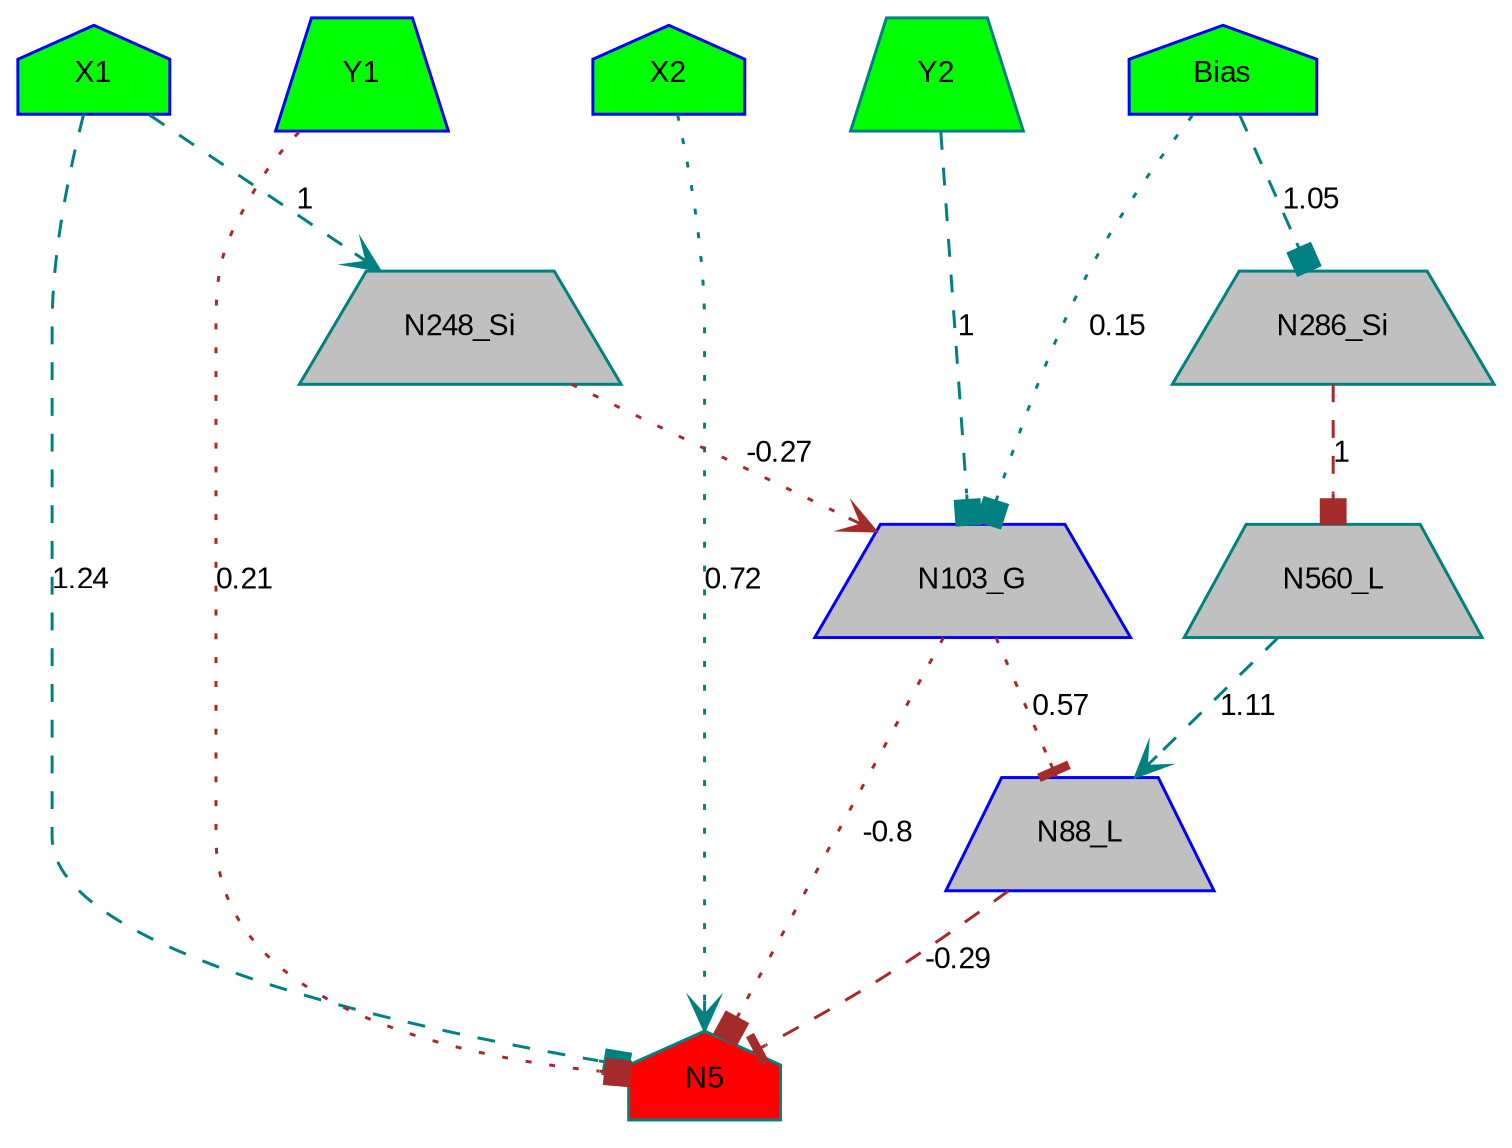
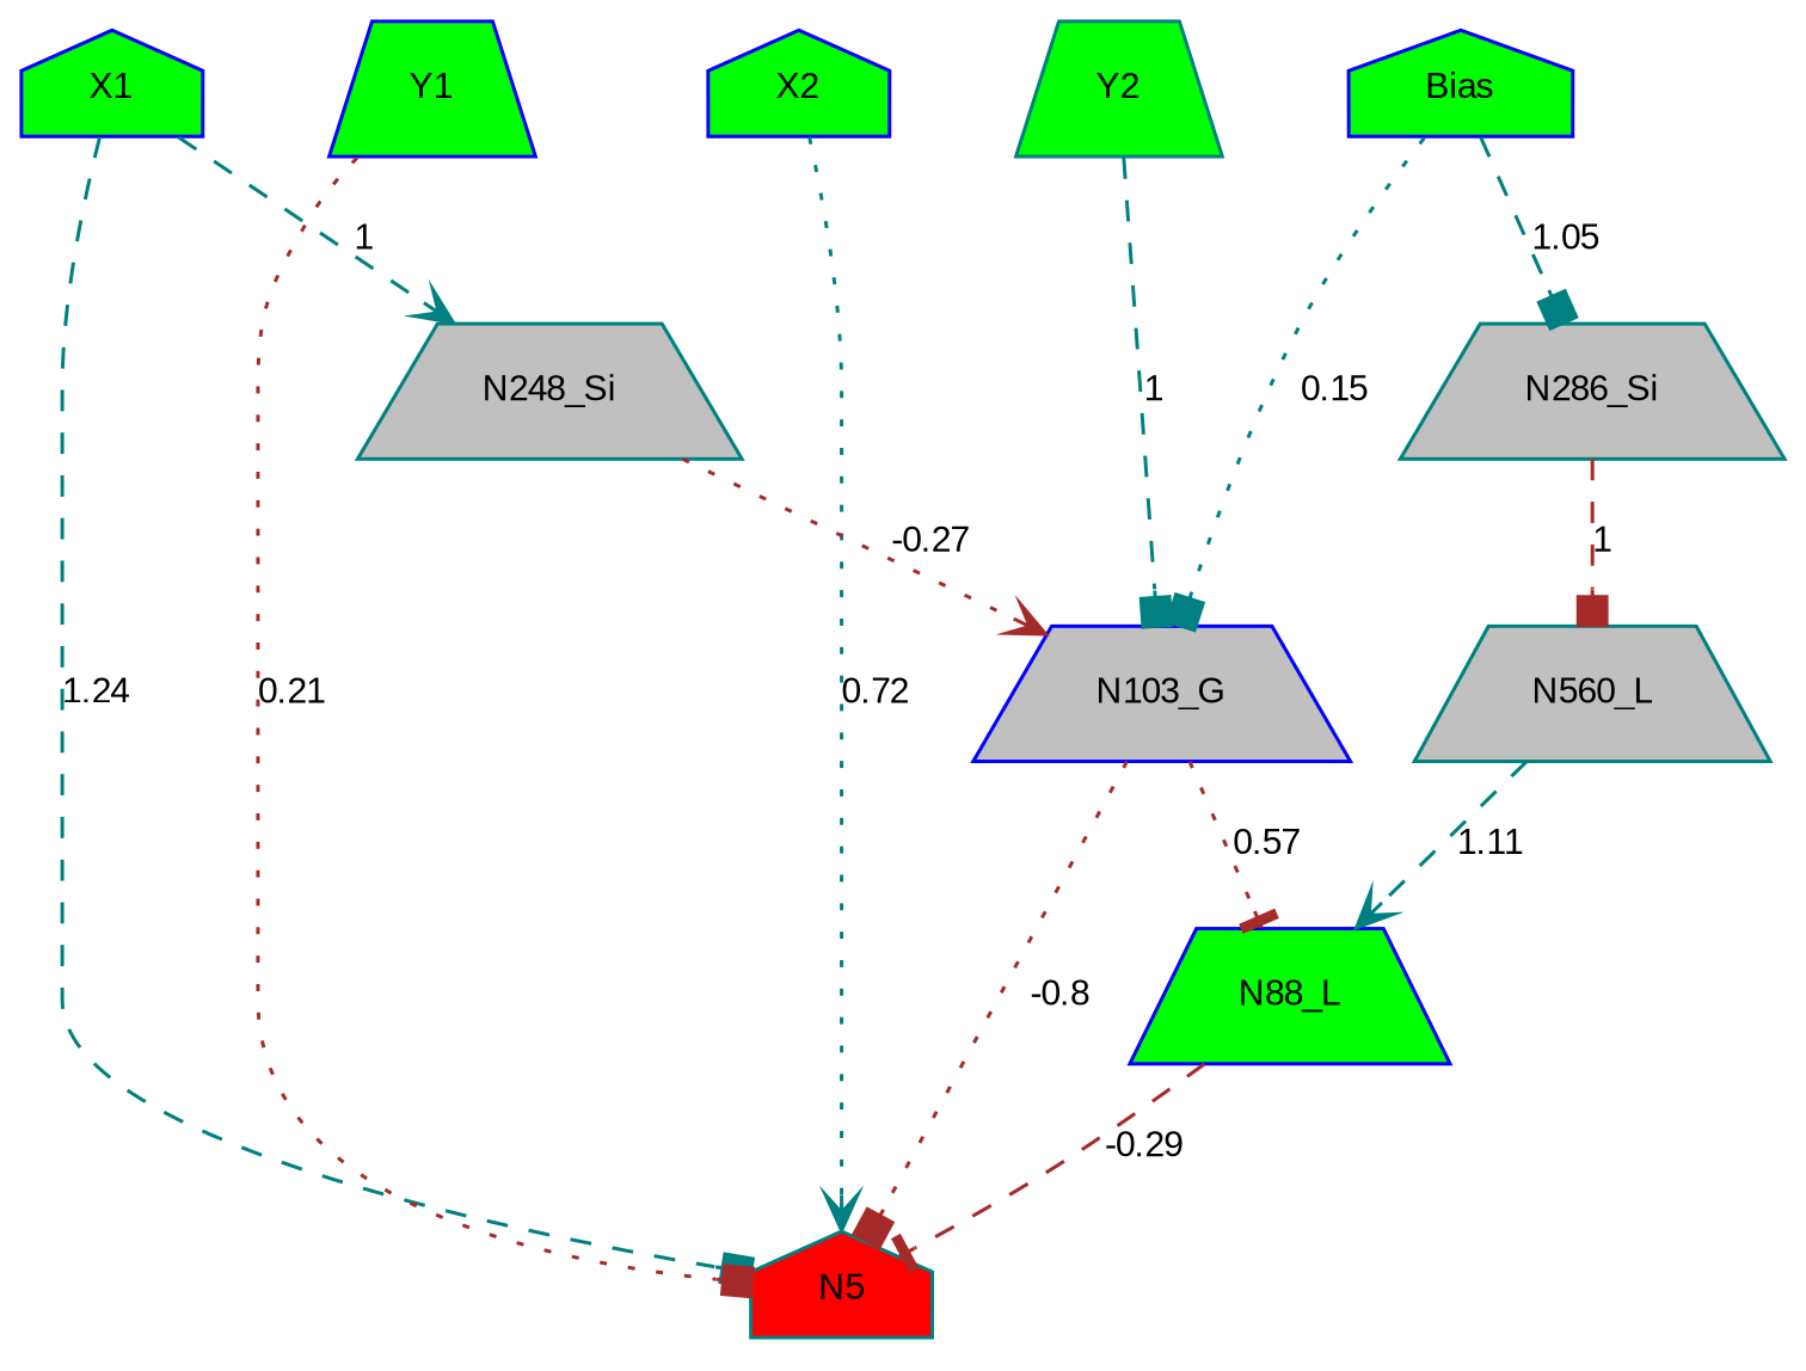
  digraph {
    fontname="Liberation Sans"
    node [color=blue fillcolor=green fontname="Liberation Sans" fontsize=10 shape=trapezium style=filled]
    edge [arrowhead=box color=teal fontname="Liberation Sans" fontsize=10 style=dashed]
    N5 [color=teal fillcolor=red height=0.1 shape=house width=0.1]
    n2 [height=0.1 label=Bias shape=house width=0.1]
    n3 [height=0.1 label=X1 shape=house width=0.1]
    n4 [height=0.1 label=Y1 width=0.1]
    n5 [height=0.1 label=X2 shape=house width=0.1]
    n6 [color=teal height=0.1 label=Y2 width=0.1]
    n7 [fillcolor=gray height=0.1 label=N103_G width=0.1]
    n8 [color=teal fillcolor=gray height=0.1 label=N286_Si width=0.1]
    n9 [color=teal fillcolor=gray height=0.1 label=N248_Si width=0.1]
-   n10 [fillcolor=gray height=0.1 label=N88_L width=0.1]
+   n10 [height=0.1 label=N88_L width=0.1]
    n11 [color=teal fillcolor=gray height=0.1 label=N560_L width=0.1]
    subgraph sub_1 {
      rank=same
      N5
    }
    subgraph sub_2 {
      rank=same
      n2
      n3
      n4
      n5
      n6
    }
    n2 -> n7 [label=0.15 style=dotted]
    n2 -> n8 [label=1.05]
    n3 -> N5 [label=1.24]
    n3 -> n4 [style=invis arrowhead="" color="" fontsize=""]
    n3 -> n9 [arrowhead=vee label=1]
    n4 -> N5 [color=brown label=0.21 style=dotted]
    n4 -> n5 [style=invis arrowhead="" color="" fontsize=""]
    n5 -> N5 [arrowhead=vee label=0.72 style=dotted]
    n5 -> n6 [style=invis arrowhead="" color="" fontsize=""]
    n6 -> n2 [style=invis arrowhead="" color="" fontsize=""]
    n6 -> n7 [label=1]
    n7 -> N5 [arrowType=inv color=brown label=-0.8 style=dotted]
    n7 -> n10 [arrowhead=tee color=brown label=0.57 style=dotted]
    n8 -> n11 [color=brown label=1]
    n9 -> n7 [arrowType=inv arrowhead=vee color=brown label=-0.27 style=dotted]
    n10 -> N5 [arrowType=inv arrowhead=tee color=brown label=-0.29]
    n11 -> n10 [arrowhead=vee label=1.11]
  }
